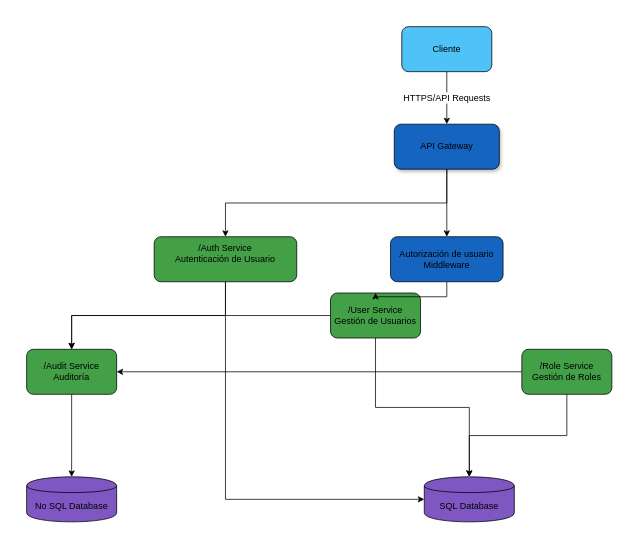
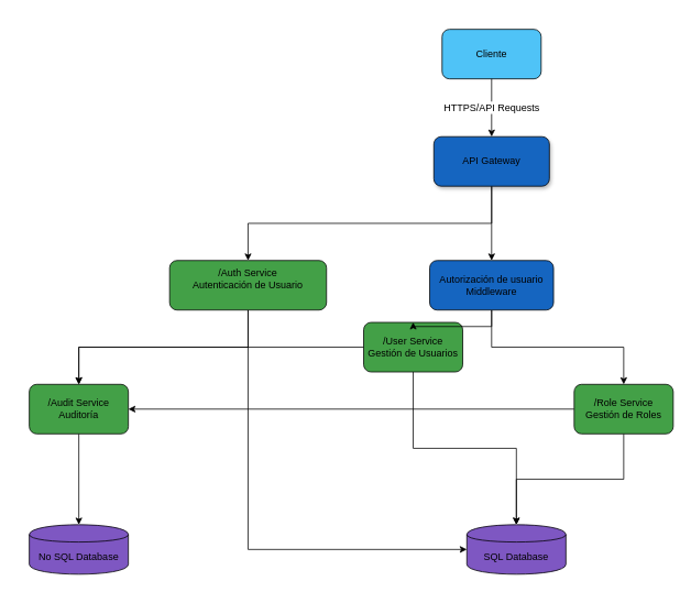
  <mxCell id="0" />
  <mxCell id="1" parent="0" />
  <mxCell id="2" style="edgeStyle=orthogonalEdgeStyle;rounded=0;orthogonalLoop=1;jettySize=auto;html=1;exitX=0;exitY=0.5;exitDx=0;exitDy=0;entryX=1;entryY=0.5;entryDx=0;entryDy=0;strokeColor=light-dark(#000000,#FFFFFF);" edge="1" parent="1" source="15" target="17"><mxGeometry relative="1" as="geometry" /></mxCell>
  <mxCell id="3" value="Cliente" style="rounded=1;whiteSpace=wrap;html=1;fillColor=light-dark(#4FC3F7,#4FC3F7);strokeColor=light-dark(#000000,#FFFFFF);" vertex="1" parent="1"><mxGeometry x="520" y="20" width="120" height="60" as="geometry" /></mxCell>
  <mxCell id="4" style="edgeStyle=orthogonalEdgeStyle;rounded=0;orthogonalLoop=1;jettySize=auto;html=1;exitX=0.5;exitY=1;exitDx=0;exitDy=0;entryX=0.5;entryY=0;entryDx=0;entryDy=0;strokeColor=light-dark(#000000,#FFFFFF);" edge="1" parent="1" source="6" target="10"><mxGeometry relative="1" as="geometry" /></mxCell>
  <mxCell id="5" style="edgeStyle=orthogonalEdgeStyle;rounded=0;orthogonalLoop=1;jettySize=auto;html=1;exitX=0.5;exitY=1;exitDx=0;exitDy=0;entryX=0.5;entryY=0;entryDx=0;entryDy=0;strokeColor=light-dark(#000000,#FFFFFF);" edge="1" parent="1" source="6" target="25"><mxGeometry relative="1" as="geometry" /></mxCell>
  <mxCell id="6" value="API Gateway" style="rounded=1;whiteSpace=wrap;html=1;fillColor=light-dark(#1565C0,#1565C0);strokeColor=light-dark(#000000,#FFFFFF);shadow=1;" vertex="1" parent="1"><mxGeometry x="510" y="150" width="140" height="60" as="geometry" /></mxCell>
  <mxCell id="7" value="HTTPS/API Requests" style="edgeStyle=none;html=1;endArrow=classic;endFill=1;fontSize=12;exitX=0.5;exitY=1;exitDx=0;exitDy=0;strokeColor=light-dark(#000000,#FFFFFF);" edge="1" parent="1" source="3" target="6"><mxGeometry width="50" height="50" relative="1" as="geometry"><mxPoint x="680" y="260" as="sourcePoint" /><mxPoint x="730" y="310" as="targetPoint" /></mxGeometry></mxCell>
  <mxCell id="8" style="edgeStyle=orthogonalEdgeStyle;rounded=0;orthogonalLoop=1;jettySize=auto;html=1;exitX=0.5;exitY=1;exitDx=0;exitDy=0;entryX=0.5;entryY=0;entryDx=0;entryDy=0;strokeColor=light-dark(#000000,#FFFFFF);" edge="1" parent="1" source="10" target="17"><mxGeometry relative="1" as="geometry" /></mxCell>
  <mxCell id="9" style="edgeStyle=orthogonalEdgeStyle;rounded=0;orthogonalLoop=1;jettySize=auto;html=1;exitX=0.5;exitY=1;exitDx=0;exitDy=0;entryX=0;entryY=0.5;entryDx=0;entryDy=0;strokeColor=light-dark(#000000,#FFFFFF);" edge="1" parent="1" source="10" target="26"><mxGeometry relative="1" as="geometry" /></mxCell>
  <mxCell id="10" value="&lt;div&gt;/Auth Service&lt;br&gt;Autenticación de Usuario&lt;br&gt;&lt;br&gt;&lt;/div&gt;" style="rounded=1;whiteSpace=wrap;html=1;fillColor=light-dark(#43A047,#43A047);strokeColor=light-dark(#000000,#FFFFFF);" vertex="1" parent="1"><mxGeometry x="190" y="300" width="190" height="60" as="geometry" /></mxCell>
  <mxCell id="11" style="edgeStyle=orthogonalEdgeStyle;rounded=0;orthogonalLoop=1;jettySize=auto;html=1;exitX=0.5;exitY=1;exitDx=0;exitDy=0;entryX=0.5;entryY=0;entryDx=0;entryDy=0;strokeColor=light-dark(#000000,#FFFFFF);" edge="1" parent="1" source="13" target="26"><mxGeometry relative="1" as="geometry" /></mxCell>
  <mxCell id="12" style="edgeStyle=orthogonalEdgeStyle;rounded=0;orthogonalLoop=1;jettySize=auto;html=1;exitX=0;exitY=0.5;exitDx=0;exitDy=0;strokeColor=light-dark(#000000,#FFFFFF);" edge="1" parent="1" source="13" target="17"><mxGeometry relative="1" as="geometry" /></mxCell>
  <mxCell id="13" value="/User Service&lt;br&gt;Gestión de Usuarios" style="rounded=1;whiteSpace=wrap;html=1;fillColor=light-dark(#43A047,#43A047);strokeColor=light-dark(#000000,#FFFFFF);" vertex="1" parent="1"><mxGeometry x="425" y="375" width="120" height="60" as="geometry" /></mxCell>
  <mxCell id="14" style="edgeStyle=orthogonalEdgeStyle;rounded=0;orthogonalLoop=1;jettySize=auto;html=1;exitX=0.5;exitY=1;exitDx=0;exitDy=0;entryX=0.5;entryY=0;entryDx=0;entryDy=0;strokeColor=light-dark(#000000,#FFFFFF);" edge="1" parent="1" source="15" target="26"><mxGeometry relative="1" as="geometry" /></mxCell>
  <mxCell id="15" value="/Role Service&lt;br&gt;Gestión de Roles" style="rounded=1;whiteSpace=wrap;html=1;fillColor=light-dark(#43A047,#43A047);strokeColor=light-dark(#000000,#FFFFFF);" vertex="1" parent="1"><mxGeometry x="680" y="450" width="120" height="60" as="geometry" /></mxCell>
  <mxCell id="16" style="edgeStyle=orthogonalEdgeStyle;rounded=0;orthogonalLoop=1;jettySize=auto;html=1;exitX=0.5;exitY=1;exitDx=0;exitDy=0;strokeColor=light-dark(#000000,#FFFFFF);" edge="1" parent="1" source="17" target="18"><mxGeometry relative="1" as="geometry" /></mxCell>
  <mxCell id="17" value="/Audit Service&lt;br&gt;Auditoría" style="rounded=1;whiteSpace=wrap;html=1;fillColor=light-dark(#43A047,#43A047);strokeColor=light-dark(#000000,#FFFFFF);" vertex="1" parent="1"><mxGeometry x="20" y="450" width="120" height="60" as="geometry" /></mxCell>
  <mxCell id="18" value="No SQL Database" style="shape=cylinder;whiteSpace=wrap;html=1;boundedLbl=1;backgroundOutline=1;fillColor=light-dark(#7E57C2,#7E57C2);strokeColor=light-dark(#000000,#FFFFFF);" vertex="1" parent="1"><mxGeometry x="20" y="620" width="120" height="60" as="geometry" /></mxCell>
  <mxCell id="19" value="" style="edgeStyle=none;html=1;endArrow=classic;endFill=1;" edge="1" parent="1" source="10" />
  <mxCell id="20" value="" style="edgeStyle=none;html=1;endArrow=classic;endFill=1;" edge="1" parent="1" source="13" />
  <mxCell id="21" value="" style="edgeStyle=none;html=1;endArrow=classic;endFill=1;" edge="1" parent="1" source="15" />
  <mxCell id="22" value="" style="edgeStyle=none;html=1;endArrow=classic;endFill=1;" edge="1" parent="1" source="17" target="18" />
  <mxCell id="23" style="edgeStyle=orthogonalEdgeStyle;rounded=0;orthogonalLoop=1;jettySize=auto;html=1;exitX=0.5;exitY=1;exitDx=0;exitDy=0;strokeColor=light-dark(#000000,#FFFFFF);" edge="1" parent="1" source="25" target="13"><mxGeometry relative="1" as="geometry" /></mxCell>
+ <mxCell id="24" style="edgeStyle=orthogonalEdgeStyle;rounded=0;orthogonalLoop=1;jettySize=auto;html=1;exitX=0.5;exitY=1;exitDx=0;exitDy=0;entryX=0.5;entryY=0;entryDx=0;entryDy=0;strokeColor=light-dark(#000000,#FFFFFF);" edge="1" parent="1" source="25" target="15"><mxGeometry relative="1" as="geometry" /></mxCell>
  <mxCell id="25" value="Autorización de usuario&lt;br&gt;&lt;div&gt;Middleware&lt;br&gt;&lt;/div&gt;" style="rounded=1;whiteSpace=wrap;html=1;fillColor=light-dark(#1565C0,#1565C0);strokeColor=light-dark(#000000,#FFFFFF);" vertex="1" parent="1"><mxGeometry x="505" y="300" width="150" height="60" as="geometry" /></mxCell>
  <mxCell id="26" value="SQL Database" style="shape=cylinder;whiteSpace=wrap;html=1;boundedLbl=1;backgroundOutline=1;fillColor=light-dark(#7E57C2,#7E57C2);strokeColor=light-dark(#000000,#FFFFFF);" vertex="1" parent="1"><mxGeometry x="550" y="620" width="120" height="60" as="geometry" /></mxCell>
